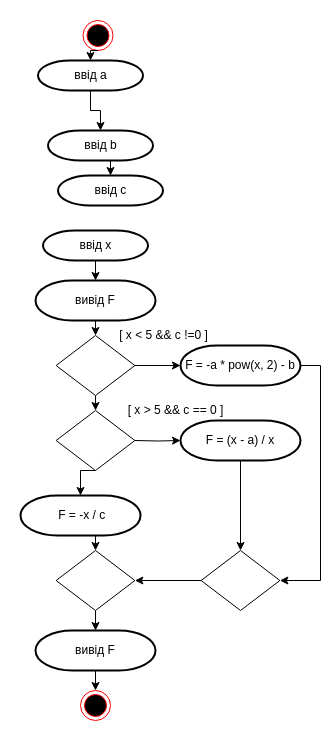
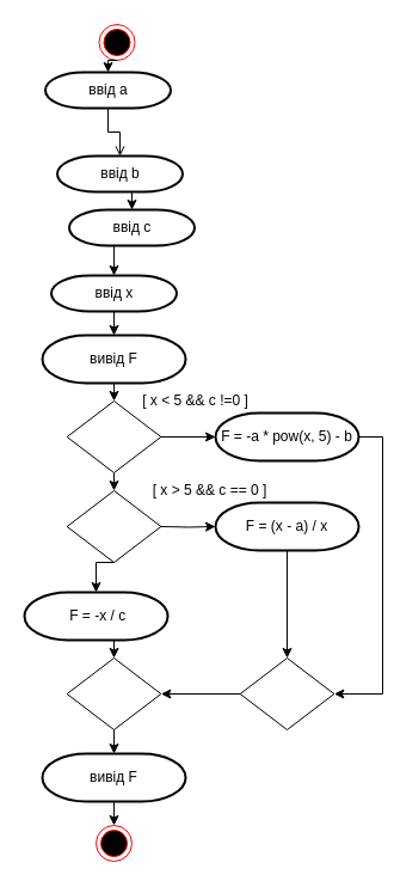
  <mxCell id="0" />
  <mxCell id="1" parent="0" />
  <mxCell id="2" style="edgeStyle=orthogonalEdgeStyle;rounded=0;orthogonalLoop=1;jettySize=auto;html=1;exitX=0.5;exitY=1;exitDx=0;exitDy=0;" parent="1" edge="1"><mxGeometry relative="1" as="geometry"><mxPoint x="277.51" y="295" as="sourcePoint" /><mxPoint x="277.51" y="295" as="targetPoint" /></mxGeometry></mxCell>
  <mxCell id="3" style="edgeStyle=orthogonalEdgeStyle;rounded=0;orthogonalLoop=1;jettySize=auto;html=1;exitX=0.5;exitY=1;exitDx=0;exitDy=0;" parent="1" edge="1"><mxGeometry relative="1" as="geometry"><mxPoint x="277.51" y="295" as="sourcePoint" /><mxPoint x="277.51" y="295" as="targetPoint" /></mxGeometry></mxCell>
  <mxCell id="4" style="edgeStyle=orthogonalEdgeStyle;rounded=0;orthogonalLoop=1;jettySize=auto;html=1;exitX=0.5;exitY=1;exitDx=0;exitDy=0;" parent="1" edge="1"><mxGeometry relative="1" as="geometry"><mxPoint x="197.51" y="410" as="sourcePoint" /><mxPoint x="197.51" y="410" as="targetPoint" /></mxGeometry></mxCell>
  <mxCell id="5" style="edgeStyle=orthogonalEdgeStyle;rounded=0;orthogonalLoop=1;jettySize=auto;html=1;exitX=0.5;exitY=1;exitDx=0;exitDy=0;" parent="1" edge="1"><mxGeometry relative="1" as="geometry"><mxPoint x="197.01" y="410" as="sourcePoint" /><mxPoint x="197.01" y="410" as="targetPoint" /></mxGeometry></mxCell>
  <mxCell id="6" style="edgeStyle=orthogonalEdgeStyle;rounded=0;orthogonalLoop=1;jettySize=auto;html=1;exitX=0.5;exitY=1;exitDx=0;exitDy=0;" parent="1" edge="1"><mxGeometry relative="1" as="geometry"><mxPoint x="197.01" y="410" as="sourcePoint" /><mxPoint x="197.01" y="410" as="targetPoint" /></mxGeometry></mxCell>
  <mxCell id="7" style="edgeStyle=orthogonalEdgeStyle;rounded=0;orthogonalLoop=1;jettySize=auto;html=1;exitX=0.5;exitY=1;exitDx=0;exitDy=0;" parent="1" edge="1"><mxGeometry relative="1" as="geometry"><mxPoint x="277.51" y="602" as="sourcePoint" /><mxPoint x="277.51" y="602" as="targetPoint" /></mxGeometry></mxCell>
  <mxCell id="8" style="edgeStyle=orthogonalEdgeStyle;rounded=0;orthogonalLoop=1;jettySize=auto;html=1;exitX=0.5;exitY=1;exitDx=0;exitDy=0;" parent="1" edge="1"><mxGeometry relative="1" as="geometry"><mxPoint x="147.51" y="685" as="sourcePoint" /><mxPoint x="147.51" y="685" as="targetPoint" /></mxGeometry></mxCell>
  <mxCell id="9" style="edgeStyle=orthogonalEdgeStyle;rounded=0;orthogonalLoop=1;jettySize=auto;html=1;exitX=0.5;exitY=1;exitDx=0;exitDy=0;" parent="1" edge="1"><mxGeometry relative="1" as="geometry"><mxPoint x="147.51" y="685" as="sourcePoint" /><mxPoint x="147.51" y="685" as="targetPoint" /></mxGeometry></mxCell>
  <mxCell id="10" value="" style="ellipse;html=1;shape=endState;fillColor=#000000;strokeColor=#ff0000;" vertex="1" parent="1"><mxGeometry x="82.5" y="20" width="30" height="30" as="geometry" /></mxCell>
  <mxCell id="11" value="" style="ellipse;html=1;shape=endState;fillColor=#000000;strokeColor=#ff0000;" vertex="1" parent="1"><mxGeometry x="80" y="690" width="30" height="30" as="geometry" /></mxCell>
  <mxCell id="12" style="edgeStyle=orthogonalEdgeStyle;rounded=0;orthogonalLoop=1;jettySize=auto;html=1;exitX=0.5;exitY=1;exitDx=0;exitDy=0;exitPerimeter=0;entryX=0.5;entryY=0;entryDx=0;entryDy=0;entryPerimeter=0;" edge="1" parent="1" source="13" target="22"><mxGeometry relative="1" as="geometry"><mxPoint x="100.005" y="275" as="targetPoint" /></mxGeometry></mxCell>
  <mxCell id="13" value="ввід x" style="strokeWidth=2;html=1;shape=mxgraph.flowchart.terminator;whiteSpace=wrap;" vertex="1" parent="1"><mxGeometry x="42.5" y="230" width="105" height="30" as="geometry" /></mxCell>
  <mxCell id="14" value="ввід b" style="strokeWidth=2;html=1;shape=mxgraph.flowchart.terminator;whiteSpace=wrap;" vertex="1" parent="1"><mxGeometry x="47.5" y="130" width="105" height="30" as="geometry" /></mxCell>
  <mxCell id="15" value="ввід c" style="strokeWidth=2;html=1;shape=mxgraph.flowchart.terminator;whiteSpace=wrap;" vertex="1" parent="1"><mxGeometry x="57.5" y="175" width="105" height="30" as="geometry" /></mxCell>
  <mxCell id="16" value="ввід a" style="strokeWidth=2;html=1;shape=mxgraph.flowchart.terminator;whiteSpace=wrap;" vertex="1" parent="1"><mxGeometry x="37.5" y="60" width="105" height="30" as="geometry" /></mxCell>
  <mxCell id="17" style="edgeStyle=orthogonalEdgeStyle;rounded=0;orthogonalLoop=1;jettySize=auto;html=1;exitX=0.5;exitY=1;exitDx=0;exitDy=0;entryX=0.5;entryY=0;entryDx=0;entryDy=0;entryPerimeter=0;" edge="1" parent="1" source="10" target="16"><mxGeometry relative="1" as="geometry" /></mxCell>
- <mxCell id="18" style="edgeStyle=orthogonalEdgeStyle;rounded=0;orthogonalLoop=1;jettySize=auto;html=1;exitX=0.5;exitY=1;exitDx=0;exitDy=0;exitPerimeter=0;entryX=0.5;entryY=0;entryDx=0;entryDy=0;entryPerimeter=0;" edge="1" parent="1" source="16" target="14"><mxGeometry relative="1" as="geometry" /></mxCell>
+ <mxCell id="18" style="edgeStyle=orthogonalEdgeStyle;rounded=0;orthogonalLoop=1;jettySize=auto;html=1;exitX=0.5;exitY=1;exitDx=0;exitDy=0;exitPerimeter=0;entryX=0.5;entryY=0;entryDx=0;entryDy=0;entryPerimeter=0;endArrow=open;" edge="1" parent="1" source="16" target="14"><mxGeometry relative="1" as="geometry" /></mxCell>
  <mxCell id="19" style="edgeStyle=orthogonalEdgeStyle;rounded=0;orthogonalLoop=1;jettySize=auto;html=1;exitX=0.5;exitY=1;exitDx=0;exitDy=0;exitPerimeter=0;entryX=0.5;entryY=0;entryDx=0;entryDy=0;entryPerimeter=0;" edge="1" parent="1" source="14" target="15"><mxGeometry relative="1" as="geometry" /></mxCell>
+ <mxCell id="20" style="edgeStyle=orthogonalEdgeStyle;rounded=0;orthogonalLoop=1;jettySize=auto;html=1;exitX=0.5;exitY=1;exitDx=0;exitDy=0;exitPerimeter=0;entryX=0.5;entryY=0;entryDx=0;entryDy=0;entryPerimeter=0;" edge="1" parent="1" source="15" target="13"><mxGeometry relative="1" as="geometry" /></mxCell>
  <mxCell id="21" style="edgeStyle=orthogonalEdgeStyle;rounded=0;orthogonalLoop=1;jettySize=auto;html=1;exitX=0.5;exitY=1;exitDx=0;exitDy=0;exitPerimeter=0;entryX=0.5;entryY=0;entryDx=0;entryDy=0;" edge="1" parent="1" source="22" target="24"><mxGeometry relative="1" as="geometry" /></mxCell>
  <mxCell id="22" value="вивід F" style="strokeWidth=2;html=1;shape=mxgraph.flowchart.terminator;whiteSpace=wrap;" vertex="1" parent="1"><mxGeometry x="35.02" y="280" width="120" height="40" as="geometry" /></mxCell>
  <mxCell id="23" style="edgeStyle=orthogonalEdgeStyle;rounded=0;orthogonalLoop=1;jettySize=auto;html=1;exitX=0.5;exitY=1;exitDx=0;exitDy=0;entryX=0.5;entryY=0;entryDx=0;entryDy=0;" edge="1" parent="1" source="24" target="29"><mxGeometry relative="1" as="geometry" /></mxCell>
  <mxCell id="24" value="" style="rhombus;whiteSpace=wrap;html=1;" vertex="1" parent="1"><mxGeometry x="55.64" y="335" width="78.75" height="60" as="geometry" /></mxCell>
  <mxCell id="25" value="[ x &amp;lt; 5 &amp;amp;&amp;amp; c !=0 ]" style="text;html=1;align=center;verticalAlign=middle;resizable=0;points=[];autosize=1;strokeColor=none;fillColor=none;" vertex="1" parent="1"><mxGeometry x="107.51" y="320" width="110" height="30" as="geometry" /></mxCell>
  <mxCell id="26" style="edgeStyle=orthogonalEdgeStyle;rounded=0;orthogonalLoop=1;jettySize=auto;html=1;exitX=1;exitY=0.5;exitDx=0;exitDy=0;exitPerimeter=0;entryX=1;entryY=0.5;entryDx=0;entryDy=0;" edge="1" parent="1" source="27" target="38"><mxGeometry relative="1" as="geometry" /></mxCell>
- <mxCell id="27" value="F = -a * pow(x, 2) - b" style="strokeWidth=2;html=1;shape=mxgraph.flowchart.terminator;whiteSpace=wrap;" vertex="1" parent="1"><mxGeometry x="180.01" y="345" width="120" height="40" as="geometry" /></mxCell>
+ <mxCell id="27" value="F = -a * pow(x, 5) - b" style="strokeWidth=2;html=1;shape=mxgraph.flowchart.terminator;whiteSpace=wrap;" vertex="1" parent="1"><mxGeometry x="180.01" y="345" width="120" height="40" as="geometry" /></mxCell>
  <mxCell id="28" style="edgeStyle=orthogonalEdgeStyle;rounded=0;orthogonalLoop=1;jettySize=auto;html=1;exitX=1;exitY=0.5;exitDx=0;exitDy=0;entryX=0;entryY=0.5;entryDx=0;entryDy=0;entryPerimeter=0;" edge="1" parent="1" source="24" target="27"><mxGeometry relative="1" as="geometry" /></mxCell>
  <mxCell id="29" value="" style="rhombus;whiteSpace=wrap;html=1;" vertex="1" parent="1"><mxGeometry x="55.64" y="410" width="78.75" height="60" as="geometry" /></mxCell>
  <mxCell id="30" style="edgeStyle=orthogonalEdgeStyle;rounded=0;orthogonalLoop=1;jettySize=auto;html=1;exitX=0.5;exitY=1;exitDx=0;exitDy=0;exitPerimeter=0;entryX=0.5;entryY=0;entryDx=0;entryDy=0;" edge="1" parent="1" source="31" target="38"><mxGeometry relative="1" as="geometry" /></mxCell>
  <mxCell id="31" value="F = (x - a) / x" style="strokeWidth=2;html=1;shape=mxgraph.flowchart.terminator;whiteSpace=wrap;" vertex="1" parent="1"><mxGeometry x="180.01" y="420" width="120" height="40" as="geometry" /></mxCell>
  <mxCell id="32" value="[ x &amp;gt; 5 &amp;amp;&amp;amp; c == 0 ]" style="text;html=1;align=center;verticalAlign=middle;resizable=0;points=[];autosize=1;strokeColor=none;fillColor=none;" vertex="1" parent="1"><mxGeometry x="115.02" y="395" width="120" height="30" as="geometry" /></mxCell>
  <mxCell id="33" style="edgeStyle=orthogonalEdgeStyle;rounded=0;orthogonalLoop=1;jettySize=auto;html=1;exitX=1;exitY=0.5;exitDx=0;exitDy=0;entryX=0;entryY=0.5;entryDx=0;entryDy=0;entryPerimeter=0;" edge="1" parent="1" target="31"><mxGeometry relative="1" as="geometry"><mxPoint x="134.39" y="440" as="sourcePoint" /></mxGeometry></mxCell>
  <mxCell id="34" style="edgeStyle=orthogonalEdgeStyle;rounded=0;orthogonalLoop=1;jettySize=auto;html=1;exitX=0.5;exitY=1;exitDx=0;exitDy=0;exitPerimeter=0;entryX=0.5;entryY=0;entryDx=0;entryDy=0;" edge="1" parent="1" source="35" target="39"><mxGeometry relative="1" as="geometry" /></mxCell>
  <mxCell id="35" value="&amp;nbsp;F = -x / c" style="strokeWidth=2;html=1;shape=mxgraph.flowchart.terminator;whiteSpace=wrap;" vertex="1" parent="1"><mxGeometry x="20.02" y="495" width="120" height="40" as="geometry" /></mxCell>
  <mxCell id="36" style="edgeStyle=orthogonalEdgeStyle;rounded=0;orthogonalLoop=1;jettySize=auto;html=1;exitX=0.5;exitY=1;exitDx=0;exitDy=0;entryX=0.5;entryY=0;entryDx=0;entryDy=0;entryPerimeter=0;" edge="1" parent="1" source="29" target="35"><mxGeometry relative="1" as="geometry" /></mxCell>
  <mxCell id="37" style="edgeStyle=orthogonalEdgeStyle;rounded=0;orthogonalLoop=1;jettySize=auto;html=1;exitX=0;exitY=0.5;exitDx=0;exitDy=0;entryX=1;entryY=0.5;entryDx=0;entryDy=0;" edge="1" parent="1" source="38" target="39"><mxGeometry relative="1" as="geometry"><mxPoint x="140.01" y="580" as="targetPoint" /></mxGeometry></mxCell>
  <mxCell id="38" value="" style="rhombus;whiteSpace=wrap;html=1;" vertex="1" parent="1"><mxGeometry x="200.63" y="550" width="78.75" height="60" as="geometry" /></mxCell>
  <mxCell id="39" value="" style="rhombus;whiteSpace=wrap;html=1;" vertex="1" parent="1"><mxGeometry x="55.64" y="550" width="78.75" height="60" as="geometry" /></mxCell>
  <mxCell id="40" style="edgeStyle=orthogonalEdgeStyle;rounded=0;orthogonalLoop=1;jettySize=auto;html=1;exitX=0.5;exitY=1;exitDx=0;exitDy=0;exitPerimeter=0;entryX=0.5;entryY=0;entryDx=0;entryDy=0;" edge="1" parent="1" source="41" target="11"><mxGeometry relative="1" as="geometry" /></mxCell>
  <mxCell id="41" value="вивід F" style="strokeWidth=2;html=1;shape=mxgraph.flowchart.terminator;whiteSpace=wrap;" vertex="1" parent="1"><mxGeometry x="35" y="630" width="120" height="40" as="geometry" /></mxCell>
  <mxCell id="42" style="edgeStyle=orthogonalEdgeStyle;rounded=0;orthogonalLoop=1;jettySize=auto;html=1;exitX=0.5;exitY=1;exitDx=0;exitDy=0;entryX=0.5;entryY=0;entryDx=0;entryDy=0;entryPerimeter=0;" edge="1" parent="1" source="39" target="41"><mxGeometry relative="1" as="geometry" /></mxCell>
